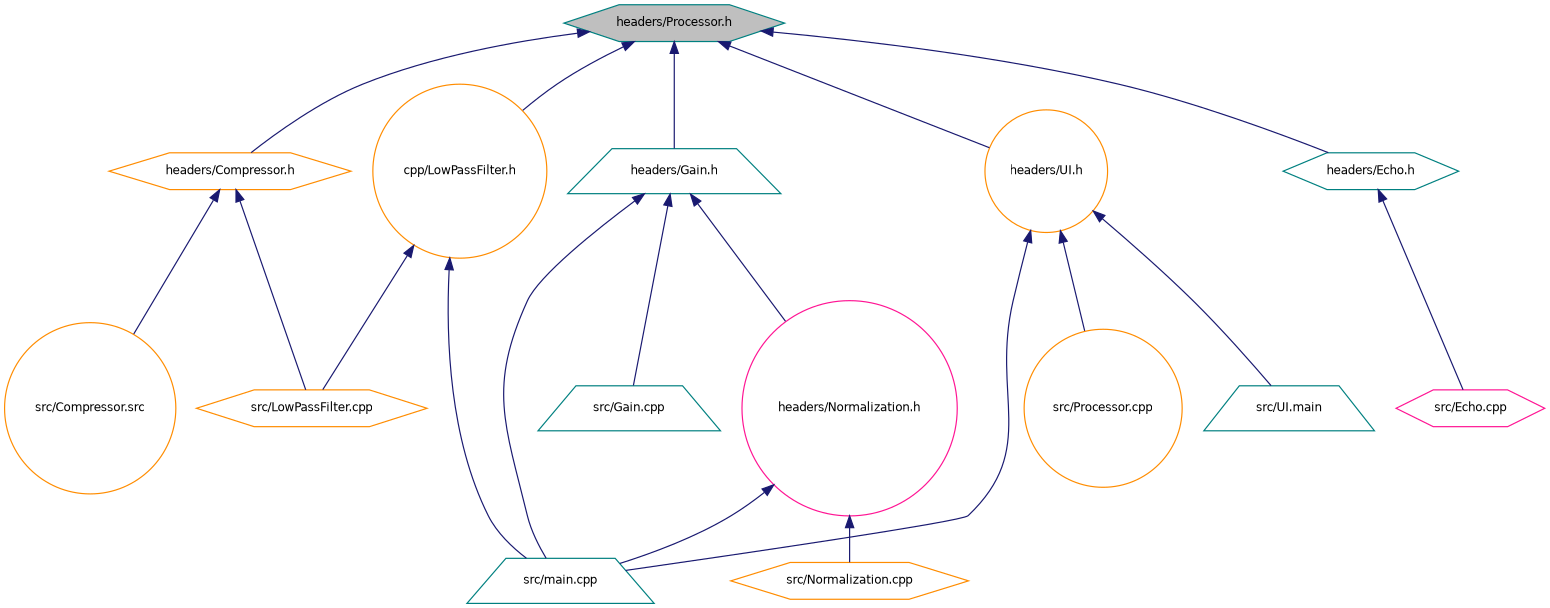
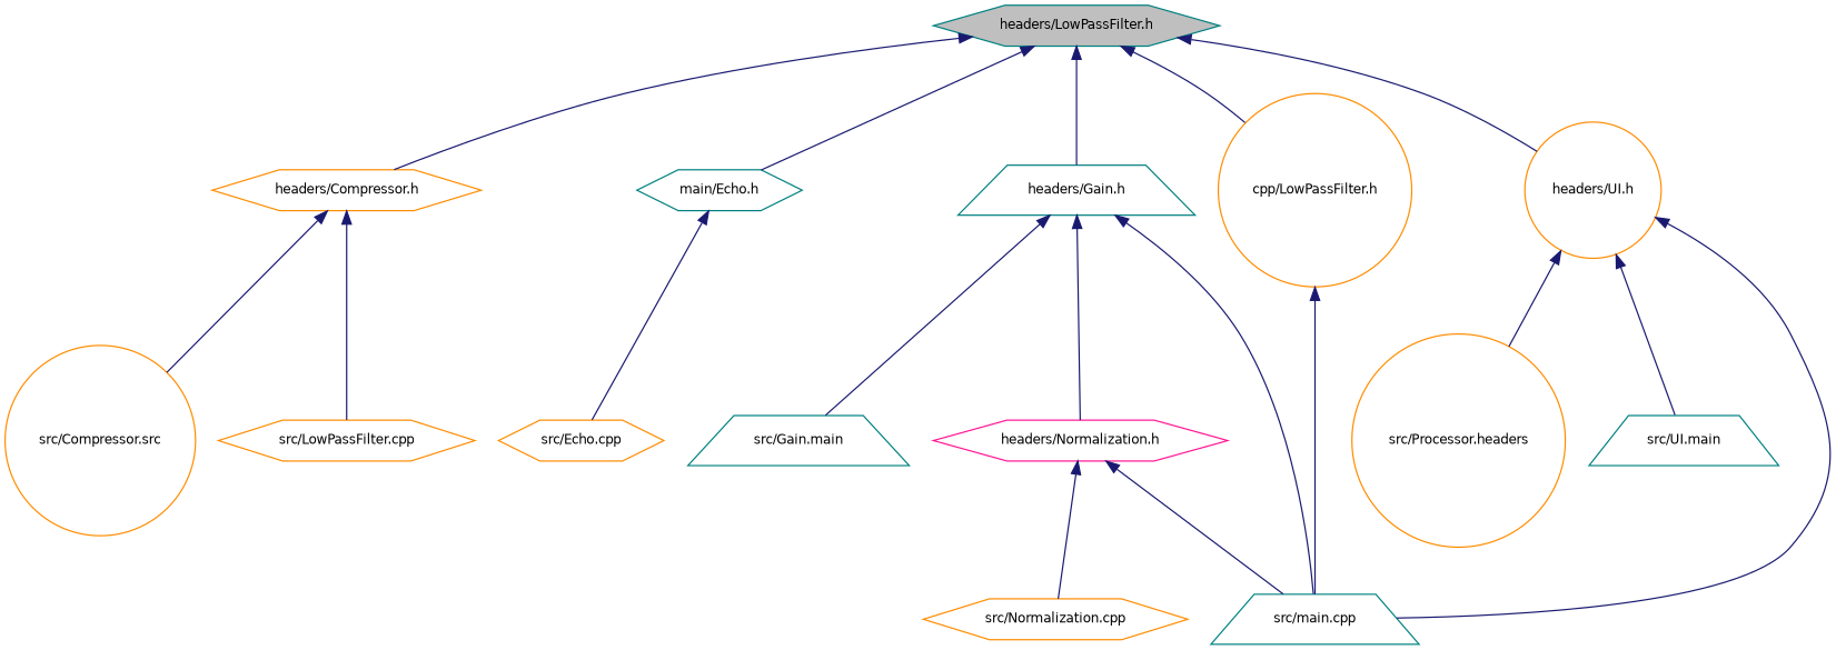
  digraph {
    node [color=darkorange fillcolor=white fontname=Helvetica fontsize=10 shape=hexagon style=filled]
    edge [color=midnightblue dir=back fontname=Helvetica fontsize=10 labelfontname=Helvetica labelfontsize=10 style=solid]
-   n1 [color=teal fillcolor=grey75 fontcolor=black height=0.2 label="headers/Processor.h" width=0.4]
+   n1 [color=teal fillcolor=grey75 fontcolor=black height=0.2 label="headers/LowPassFilter.h" width=0.4]
    n2 [height=0.2 label="headers/Compressor.h" width=0.4]
-   n3 [color=teal height=0.2 label="headers/Echo.h" width=0.4]
+   n3 [color=teal height=0.2 label="main/Echo.h" width=0.4]
    n4 [color=teal height=0.2 label="headers/Gain.h" shape=trapezium width=0.4]
    n5 [height=0.2 label="cpp/LowPassFilter.h" shape=circle width=0.4]
    n6 [height=0.2 label="headers/UI.h" shape=circle width=0.4]
    n7 [height=0.2 label="src/Compressor.src" shape=circle width=0.4]
    n8 [height=0.2 label="src/LowPassFilter.cpp" width=0.4]
    n9 [color=teal height=0.2 label="src/main.cpp" shape=trapezium width=0.4]
-   n10 [color=deeppink height=0.2 label="src/Echo.cpp" width=0.4]
-   n11 [color=teal height=0.2 label="src/Gain.cpp" shape=trapezium width=0.4]
-   n12 [color=deeppink height=0.2 label="headers/Normalization.h" shape=circle width=0.4]
-   n13 [height=0.2 label="src/Processor.cpp" shape=circle width=0.4]
+   n10 [height=0.2 label="src/Echo.cpp" width=0.4]
+   n11 [color=teal height=0.2 label="src/Gain.main" shape=trapezium width=0.4]
+   n12 [color=deeppink height=0.2 label="headers/Normalization.h" width=0.4]
+   n13 [height=0.2 label="src/Processor.headers" shape=circle width=0.4]
    n14 [color=teal height=0.2 label="src/UI.main" shape=trapezium width=0.4]
    n15 [height=0.2 label="src/Normalization.cpp" width=0.4]
    n1 -> n2
    n1 -> n3
    n1 -> n4
    n1 -> n5
    n1 -> n6
    n2 -> n7
    n2 -> n8
    n3 -> n10
    n4 -> n9
    n4 -> n11
    n4 -> n12
-   n5 -> n8
    n5 -> n9
    n6 -> n9
    n6 -> n13
    n6 -> n14
    n12 -> n9
    n12 -> n15
  }
